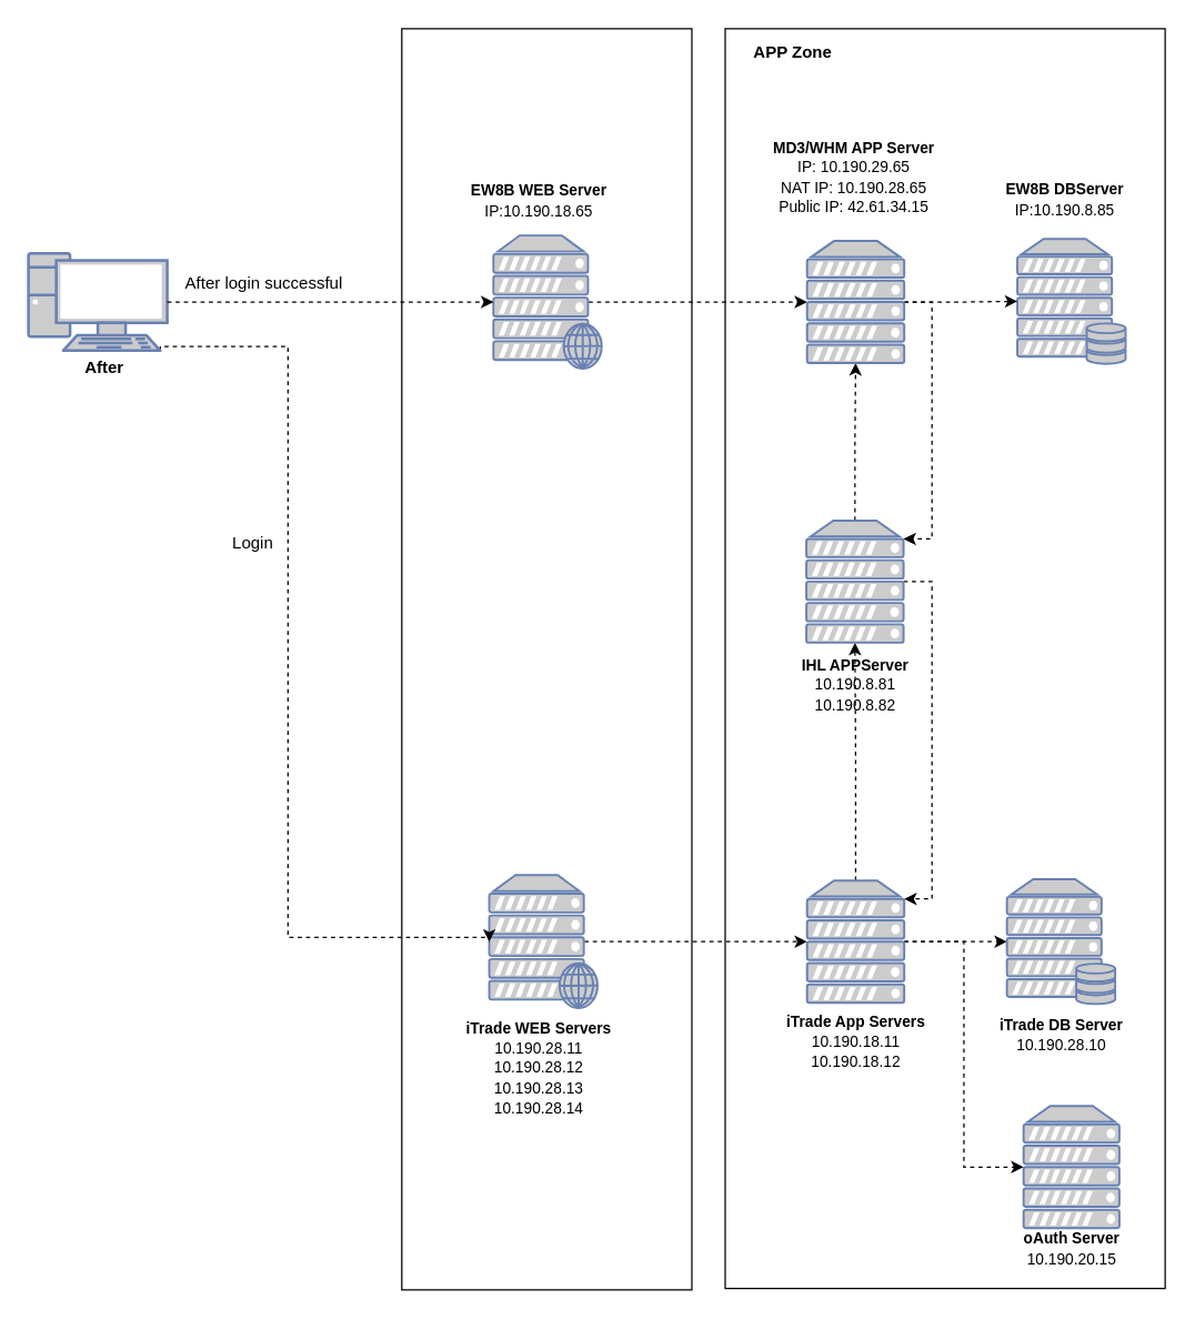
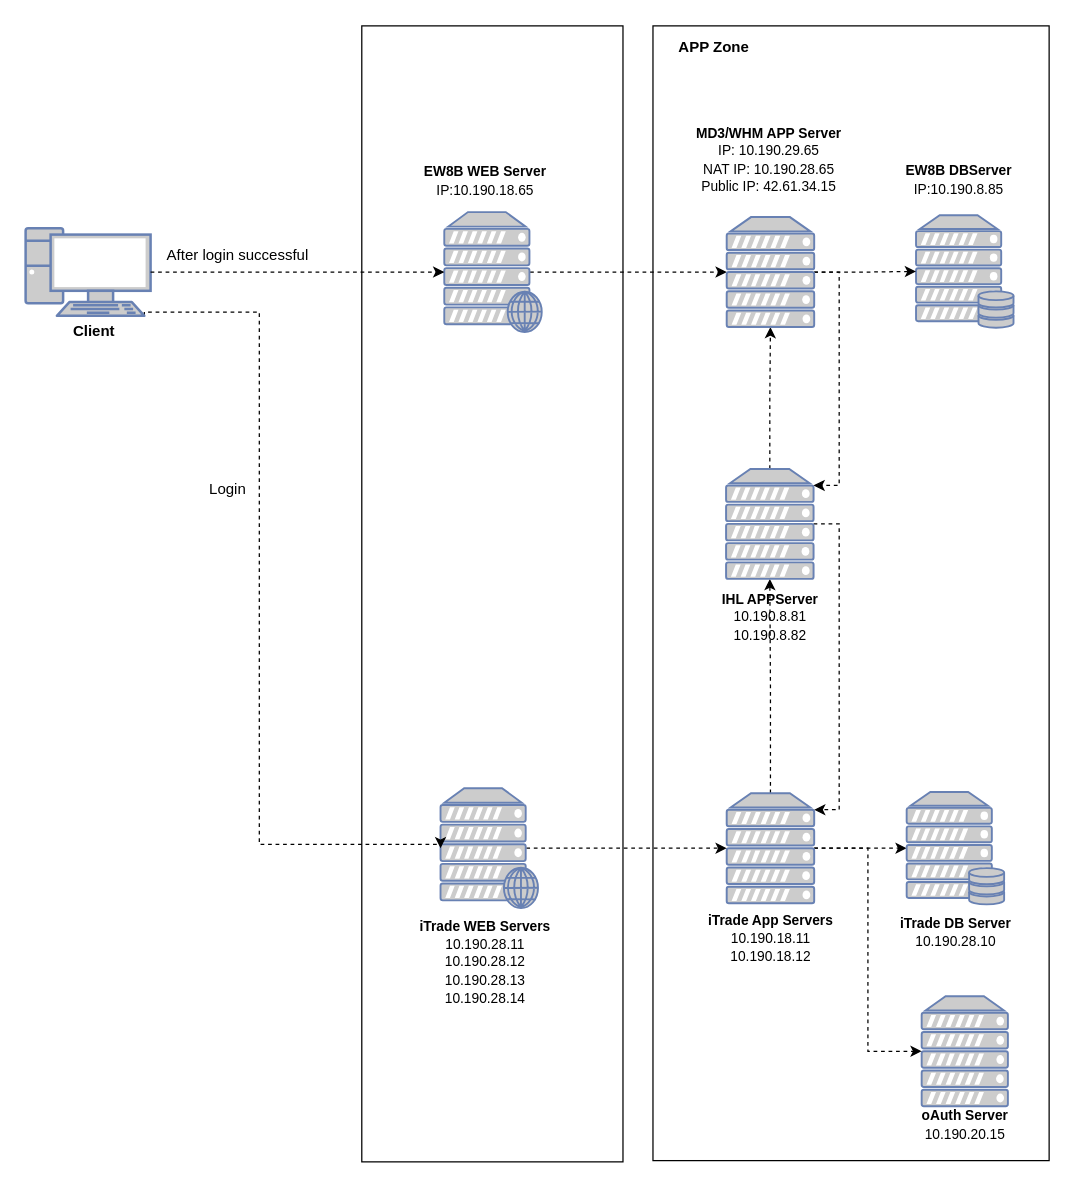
  <mxCell id="0" />
  <mxCell id="1" parent="0" />
  <mxCell id="2" value="" style="rounded=0;whiteSpace=wrap;html=1;" vertex="1" parent="1"><mxGeometry x="522" y="20" width="317" height="908" as="geometry" /></mxCell>
  <mxCell id="3" value="&lt;font style=&quot;font-size: 11px&quot;&gt;&lt;b&gt;iTrade App Servers&lt;/b&gt;&lt;/font&gt;&lt;br&gt;&lt;font style=&quot;font-size: 11px&quot;&gt;10.190.18.11&lt;br&gt;10.190.18.12&lt;br&gt;&lt;/font&gt;" style="text;html=1;strokeColor=none;fillColor=none;align=center;verticalAlign=middle;whiteSpace=wrap;rounded=0;" parent="1" vertex="1"><mxGeometry x="563.5" y="723" width="105" height="54" as="geometry" /></mxCell>
  <mxCell id="4" value="&lt;font style=&quot;font-size: 11px&quot;&gt;&lt;b&gt;IHL APPServer&lt;br&gt;&lt;/b&gt;&lt;/font&gt;&lt;font style=&quot;font-size: 11px&quot;&gt;10.190.8.81&lt;br&gt;10.190.8.82&lt;/font&gt;" style="text;html=1;strokeColor=none;fillColor=none;align=center;verticalAlign=middle;whiteSpace=wrap;rounded=0;" parent="1" vertex="1"><mxGeometry x="566" y="470.5" width="100" height="45" as="geometry" /></mxCell>
  <mxCell id="5" value="" style="rounded=0;whiteSpace=wrap;html=1;" vertex="1" parent="1"><mxGeometry x="289" y="20" width="209" height="909" as="geometry" /></mxCell>
  <mxCell id="6" value="" style="fontColor=#0066CC;verticalAlign=top;verticalLabelPosition=bottom;labelPosition=center;align=center;html=1;outlineConnect=0;fillColor=#CCCCCC;strokeColor=#6881B3;gradientColor=none;gradientDirection=north;strokeWidth=2;shape=mxgraph.networks.server;" vertex="1" parent="1"><mxGeometry x="737" y="796.5" width="69" height="88" as="geometry" /></mxCell>
  <mxCell id="7" value="&lt;b style=&quot;font-size: 11px&quot;&gt;oAuth Server&lt;br&gt;&lt;/b&gt;&lt;font style=&quot;font-size: 11px&quot;&gt;10.190.20.15&lt;/font&gt;" style="text;html=1;strokeColor=none;fillColor=none;align=center;verticalAlign=middle;whiteSpace=wrap;rounded=0;" vertex="1" parent="1"><mxGeometry x="726.5" y="884.5" width="90" height="29" as="geometry" /></mxCell>
  <mxCell id="8" value="" style="fontColor=#0066CC;verticalAlign=top;verticalLabelPosition=bottom;labelPosition=center;align=center;html=1;outlineConnect=0;fillColor=#CCCCCC;strokeColor=#6881B3;gradientColor=none;gradientDirection=north;strokeWidth=2;shape=mxgraph.networks.server_storage;" vertex="1" parent="1"><mxGeometry x="732.5" y="171.5" width="78" height="90" as="geometry" /></mxCell>
  <mxCell id="9" style="edgeStyle=orthogonalEdgeStyle;rounded=0;orthogonalLoop=1;jettySize=auto;html=1;exitX=0.88;exitY=0.5;exitDx=0;exitDy=0;exitPerimeter=0;entryX=0;entryY=0.5;entryDx=0;entryDy=0;entryPerimeter=0;dashed=1;strokeColor=#000000;" edge="1" parent="1" source="10" target="35"><mxGeometry relative="1" as="geometry" /></mxCell>
  <mxCell id="10" value="" style="fontColor=#0066CC;verticalAlign=top;verticalLabelPosition=bottom;labelPosition=center;align=center;html=1;outlineConnect=0;fillColor=#CCCCCC;strokeColor=#6881B3;gradientColor=none;gradientDirection=north;strokeWidth=2;shape=mxgraph.networks.web_server;" vertex="1" parent="1"><mxGeometry x="355" y="169" width="78" height="96" as="geometry" /></mxCell>
  <mxCell id="11" style="edgeStyle=orthogonalEdgeStyle;rounded=0;orthogonalLoop=1;jettySize=auto;html=1;exitX=1;exitY=0.5;exitDx=0;exitDy=0;exitPerimeter=0;entryX=0;entryY=0.5;entryDx=0;entryDy=0;entryPerimeter=0;dashed=1;strokeColor=#000000;" edge="1" parent="1" source="14" target="28"><mxGeometry relative="1" as="geometry" /></mxCell>
  <mxCell id="12" style="edgeStyle=orthogonalEdgeStyle;rounded=0;orthogonalLoop=1;jettySize=auto;html=1;exitX=1;exitY=0.5;exitDx=0;exitDy=0;exitPerimeter=0;entryX=0;entryY=0.5;entryDx=0;entryDy=0;entryPerimeter=0;dashed=1;strokeColor=#000000;" edge="1" parent="1" source="14" target="6"><mxGeometry relative="1" as="geometry" /></mxCell>
  <mxCell id="13" style="edgeStyle=orthogonalEdgeStyle;rounded=0;orthogonalLoop=1;jettySize=auto;html=1;exitX=0.5;exitY=0;exitDx=0;exitDy=0;exitPerimeter=0;entryX=0.5;entryY=1;entryDx=0;entryDy=0;entryPerimeter=0;dashed=1;strokeColor=#000000;" edge="1" parent="1" source="14" target="32"><mxGeometry relative="1" as="geometry" /></mxCell>
  <mxCell id="14" value="" style="fontColor=#0066CC;verticalAlign=top;verticalLabelPosition=bottom;labelPosition=center;align=center;html=1;outlineConnect=0;fillColor=#CCCCCC;strokeColor=#6881B3;gradientColor=none;gradientDirection=north;strokeWidth=2;shape=mxgraph.networks.server;" vertex="1" parent="1"><mxGeometry x="581" y="634" width="70" height="88" as="geometry" /></mxCell>
  <mxCell id="15" value="&lt;b&gt;&lt;font style=&quot;font-size: 11px&quot;&gt;iTrade DB Server&lt;/font&gt;&lt;/b&gt;&lt;br&gt;&lt;font&gt;&lt;span style=&quot;font-size: 11px&quot;&gt;10.190.28.10&lt;/span&gt;&lt;br&gt;&lt;/font&gt;" style="text;html=1;strokeColor=none;fillColor=none;align=center;verticalAlign=middle;whiteSpace=wrap;rounded=0;" vertex="1" parent="1"><mxGeometry x="711.5" y="726" width="105" height="37" as="geometry" /></mxCell>
  <mxCell id="16" value="&lt;font style=&quot;font-size: 11px&quot;&gt;&lt;b&gt;iTrade WEB Servers&lt;/b&gt;&lt;/font&gt;&lt;br&gt;&lt;font&gt;&lt;span style=&quot;font-size: 11px&quot;&gt;10.190.28.11&lt;/span&gt;&lt;br&gt;&lt;span style=&quot;font-size: 11px&quot;&gt;10.190.28.12&lt;/span&gt;&lt;br&gt;&lt;span style=&quot;font-size: 11px&quot;&gt;10.190.28.13&lt;br&gt;&lt;/span&gt;&lt;font style=&quot;font-size: 11px&quot;&gt;10.190.28.14&lt;/font&gt;&lt;br&gt;&lt;/font&gt;" style="text;html=1;strokeColor=none;fillColor=none;align=center;verticalAlign=middle;whiteSpace=wrap;rounded=0;" vertex="1" parent="1"><mxGeometry x="328" y="730.5" width="120" height="76" as="geometry" /></mxCell>
  <mxCell id="17" value="&lt;b style=&quot;font-size: 11px&quot;&gt;&lt;font style=&quot;font-size: 11px&quot;&gt;MD3/WHM APP Server&lt;/font&gt;&lt;/b&gt;&lt;font style=&quot;font-size: 11px&quot;&gt;&lt;b&gt;&lt;font style=&quot;font-size: 11px&quot;&gt;&lt;br&gt;&lt;/font&gt;&lt;/b&gt;&lt;font style=&quot;font-size: 11px&quot;&gt;IP: 10.190.29.65&lt;br&gt;NAT IP: 10.190.28.65&lt;br&gt;Public IP: 42.61.34.15&lt;br&gt;&lt;/font&gt;&lt;/font&gt;" style="text;html=1;strokeColor=none;fillColor=none;align=center;verticalAlign=middle;whiteSpace=wrap;rounded=0;" vertex="1" parent="1"><mxGeometry x="549.5" y="95" width="130" height="63" as="geometry" /></mxCell>
  <mxCell id="18" style="edgeStyle=orthogonalEdgeStyle;rounded=0;orthogonalLoop=1;jettySize=auto;html=1;exitX=0.88;exitY=0.5;exitDx=0;exitDy=0;exitPerimeter=0;entryX=0;entryY=0.5;entryDx=0;entryDy=0;entryPerimeter=0;dashed=1;strokeColor=#000000;" edge="1" parent="1" source="19" target="14"><mxGeometry relative="1" as="geometry" /></mxCell>
  <mxCell id="19" value="" style="fontColor=#0066CC;verticalAlign=top;verticalLabelPosition=bottom;labelPosition=center;align=center;html=1;outlineConnect=0;fillColor=#CCCCCC;strokeColor=#6881B3;gradientColor=none;gradientDirection=north;strokeWidth=2;shape=mxgraph.networks.web_server;" vertex="1" parent="1"><mxGeometry x="352" y="630" width="78" height="96" as="geometry" /></mxCell>
  <mxCell id="20" value="&lt;b style=&quot;font-size: 11px&quot;&gt;&lt;font style=&quot;font-size: 11px&quot;&gt;EW8B WEB Server&lt;/font&gt;&lt;/b&gt;&lt;font style=&quot;font-size: 11px&quot;&gt;&lt;b&gt;&lt;font style=&quot;font-size: 11px&quot;&gt;&lt;br&gt;&lt;/font&gt;&lt;/b&gt;&lt;font style=&quot;font-size: 11px&quot;&gt;IP:10.190.18.65&lt;/font&gt;&lt;/font&gt;" style="text;html=1;strokeColor=none;fillColor=none;align=center;verticalAlign=middle;whiteSpace=wrap;rounded=0;" vertex="1" parent="1"><mxGeometry x="333" y="123" width="110" height="42" as="geometry" /></mxCell>
  <mxCell id="21" style="edgeStyle=orthogonalEdgeStyle;rounded=0;orthogonalLoop=1;jettySize=auto;html=1;exitX=0.95;exitY=1;exitDx=0;exitDy=0;exitPerimeter=0;entryX=0;entryY=0.5;entryDx=0;entryDy=0;entryPerimeter=0;dashed=1;strokeColor=#000000;" edge="1" parent="1" source="22" target="19"><mxGeometry relative="1" as="geometry"><Array as="points"><mxPoint x="115" y="249" /><mxPoint x="207" y="249" /><mxPoint x="207" y="675" /><mxPoint x="352" y="675" /></Array></mxGeometry></mxCell>
  <mxCell id="22" value="" style="fontColor=#0066CC;verticalAlign=top;verticalLabelPosition=bottom;labelPosition=center;align=center;html=1;outlineConnect=0;fillColor=#CCCCCC;strokeColor=#6881B3;gradientColor=none;gradientDirection=north;strokeWidth=2;shape=mxgraph.networks.pc;" vertex="1" parent="1"><mxGeometry x="20" y="182" width="100" height="70" as="geometry" /></mxCell>
  <mxCell id="23" value="&lt;font style=&quot;font-size: 11px&quot;&gt;&lt;b&gt;EW8B DBServer&lt;/b&gt;&lt;/font&gt;&lt;font style=&quot;font-size: 11px&quot;&gt;&lt;font style=&quot;font-size: 11px&quot;&gt;&lt;b&gt;&lt;br&gt;&lt;/b&gt;&lt;/font&gt;&lt;font style=&quot;font-size: 11px&quot;&gt;IP:10.190.8.85&lt;/font&gt;&lt;/font&gt;" style="text;html=1;strokeColor=none;fillColor=none;align=center;verticalAlign=middle;whiteSpace=wrap;rounded=0;" vertex="1" parent="1"><mxGeometry x="712" y="128" width="110" height="30" as="geometry" /></mxCell>
- <mxCell id="24" value="&lt;font style=&quot;font-size: 12px&quot;&gt;&lt;b&gt;After&lt;/b&gt;&lt;/font&gt;" style="text;html=1;strokeColor=none;fillColor=none;align=center;verticalAlign=middle;whiteSpace=wrap;rounded=0;" vertex="1" parent="1"><mxGeometry x="20" y="251" width="110" height="27" as="geometry" /></mxCell>
+ <mxCell id="24" value="&lt;font style=&quot;font-size: 12px&quot;&gt;&lt;b&gt;Client&lt;/b&gt;&lt;/font&gt;" style="text;html=1;strokeColor=none;fillColor=none;align=center;verticalAlign=middle;whiteSpace=wrap;rounded=0;" vertex="1" parent="1"><mxGeometry x="20" y="251" width="110" height="27" as="geometry" /></mxCell>
  <mxCell id="25" style="edgeStyle=orthogonalEdgeStyle;rounded=0;orthogonalLoop=1;jettySize=auto;html=1;entryX=0;entryY=0.5;entryDx=0;entryDy=0;entryPerimeter=0;dashed=1;strokeColor=#000000;" edge="1" parent="1" source="22" target="10"><mxGeometry relative="1" as="geometry"><mxPoint x="-89" y="269.5" as="sourcePoint" /></mxGeometry></mxCell>
  <mxCell id="26" value="&lt;font style=&quot;font-size: 12px&quot;&gt;After login successful&lt;/font&gt;" style="text;html=1;strokeColor=none;fillColor=none;align=center;verticalAlign=middle;whiteSpace=wrap;rounded=0;" vertex="1" parent="1"><mxGeometry x="130" y="190.5" width="120" height="27" as="geometry" /></mxCell>
  <mxCell id="27" value="&lt;font style=&quot;font-size: 12px&quot;&gt;Login&lt;/font&gt;" style="text;html=1;strokeColor=none;fillColor=none;align=center;verticalAlign=middle;whiteSpace=wrap;rounded=0;" vertex="1" parent="1"><mxGeometry x="157" y="374.5" width="50" height="33" as="geometry" /></mxCell>
  <mxCell id="28" value="" style="fontColor=#0066CC;verticalAlign=top;verticalLabelPosition=bottom;labelPosition=center;align=center;html=1;outlineConnect=0;fillColor=#CCCCCC;strokeColor=#6881B3;gradientColor=none;gradientDirection=north;strokeWidth=2;shape=mxgraph.networks.server_storage;" vertex="1" parent="1"><mxGeometry x="725" y="633" width="78" height="90" as="geometry" /></mxCell>
  <mxCell id="29" value="&lt;b&gt;APP Zone&lt;/b&gt;" style="text;html=1;strokeColor=none;fillColor=none;align=center;verticalAlign=middle;whiteSpace=wrap;rounded=0;" vertex="1" parent="1"><mxGeometry x="526.5" y="26.5" width="88" height="20" as="geometry" /></mxCell>
  <mxCell id="30" style="edgeStyle=orthogonalEdgeStyle;rounded=0;orthogonalLoop=1;jettySize=auto;html=1;exitX=0.5;exitY=0;exitDx=0;exitDy=0;exitPerimeter=0;entryX=0.5;entryY=1;entryDx=0;entryDy=0;entryPerimeter=0;dashed=1;strokeColor=#000000;" edge="1" parent="1" source="32" target="35"><mxGeometry relative="1" as="geometry" /></mxCell>
  <mxCell id="31" style="edgeStyle=orthogonalEdgeStyle;rounded=0;orthogonalLoop=1;jettySize=auto;html=1;exitX=1;exitY=0.5;exitDx=0;exitDy=0;exitPerimeter=0;entryX=1;entryY=0.15;entryDx=0;entryDy=0;entryPerimeter=0;dashed=1;strokeColor=#000000;" edge="1" parent="1" source="32" target="14"><mxGeometry relative="1" as="geometry" /></mxCell>
  <mxCell id="32" value="" style="fontColor=#0066CC;verticalAlign=top;verticalLabelPosition=bottom;labelPosition=center;align=center;html=1;outlineConnect=0;fillColor=#CCCCCC;strokeColor=#6881B3;gradientColor=none;gradientDirection=north;strokeWidth=2;shape=mxgraph.networks.server;" vertex="1" parent="1"><mxGeometry x="580.5" y="374.5" width="70" height="88" as="geometry" /></mxCell>
  <mxCell id="33" style="edgeStyle=orthogonalEdgeStyle;rounded=0;orthogonalLoop=1;jettySize=auto;html=1;exitX=1;exitY=0.5;exitDx=0;exitDy=0;exitPerimeter=0;entryX=0;entryY=0.5;entryDx=0;entryDy=0;entryPerimeter=0;dashed=1;strokeColor=#000000;" edge="1" parent="1" source="35" target="8"><mxGeometry relative="1" as="geometry" /></mxCell>
  <mxCell id="34" style="edgeStyle=orthogonalEdgeStyle;rounded=0;orthogonalLoop=1;jettySize=auto;html=1;exitX=1;exitY=0.5;exitDx=0;exitDy=0;exitPerimeter=0;entryX=1;entryY=0.15;entryDx=0;entryDy=0;entryPerimeter=0;dashed=1;strokeColor=#000000;" edge="1" parent="1" source="35" target="32"><mxGeometry relative="1" as="geometry" /></mxCell>
  <mxCell id="35" value="" style="fontColor=#0066CC;verticalAlign=top;verticalLabelPosition=bottom;labelPosition=center;align=center;html=1;outlineConnect=0;fillColor=#CCCCCC;strokeColor=#6881B3;gradientColor=none;gradientDirection=north;strokeWidth=2;shape=mxgraph.networks.server;" vertex="1" parent="1"><mxGeometry x="581" y="173" width="70" height="88" as="geometry" /></mxCell>
